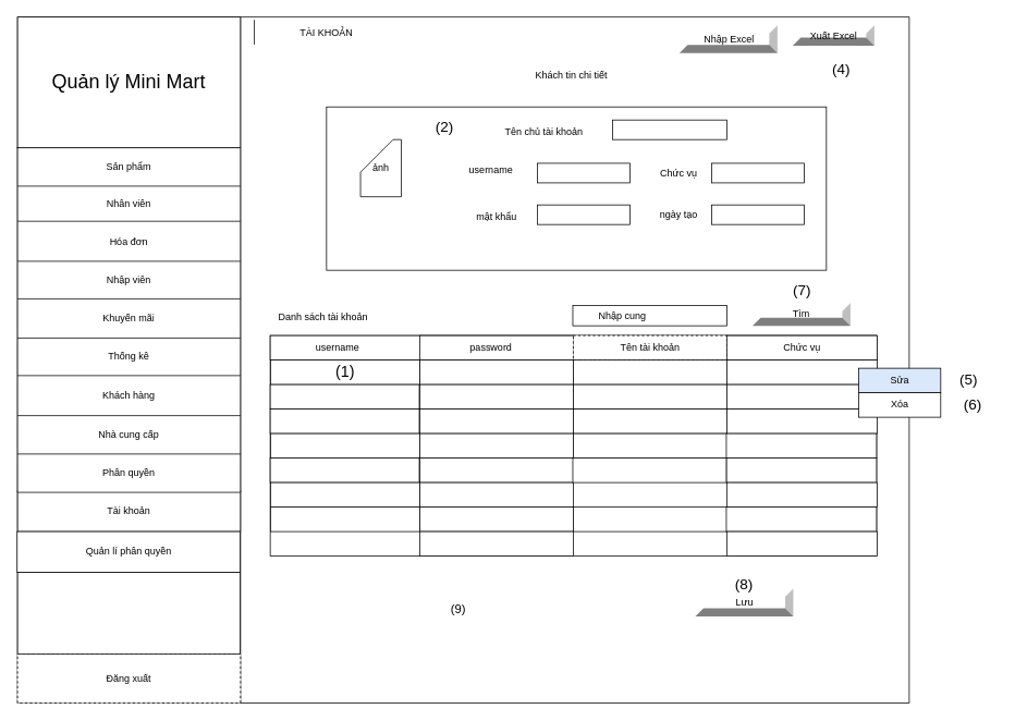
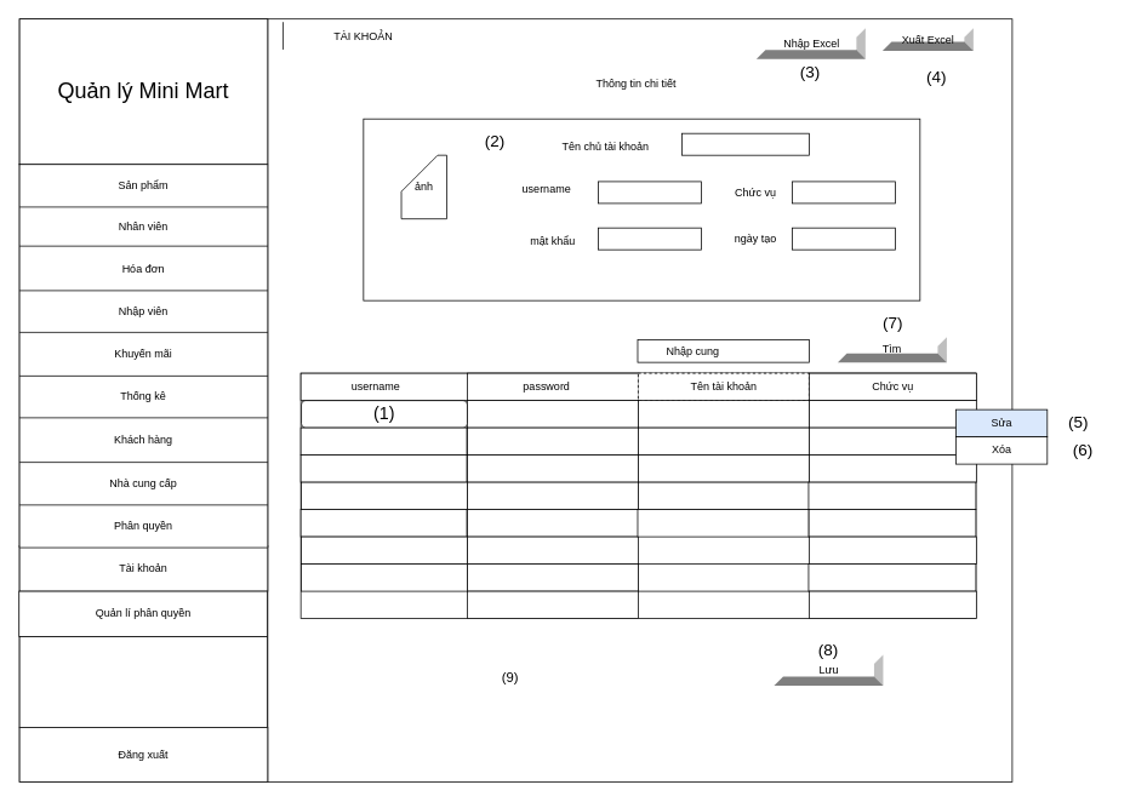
  <mxCell id="0" />
  <mxCell id="1" parent="0" />
  <mxCell id="2" value="" style="rounded=0;whiteSpace=wrap;html=1;shadow=0;glass=0;sketch=0;fontSize=12;gradientDirection=north;" parent="1" vertex="1"><mxGeometry x="21" y="20" width="1092" height="840" as="geometry" /></mxCell>
- <mxCell id="3" value="Khách tin chi tiết" style="text;html=1;align=center;verticalAlign=middle;whiteSpace=wrap;rounded=0;" parent="1" vertex="1"><mxGeometry x="644.06" y="76" width="111" height="30" as="geometry" /></mxCell>
+ <mxCell id="3" value="Thông tin chi tiết" style="text;html=1;align=center;verticalAlign=middle;whiteSpace=wrap;rounded=0;" parent="1" vertex="1"><mxGeometry x="644.06" y="76" width="111" height="30" as="geometry" /></mxCell>
  <mxCell id="4" value="TÀI KHOẢN" style="shape=partialRectangle;whiteSpace=wrap;html=1;right=0;top=0;bottom=0;routingCenterX=-0.5;fontSize=12;" parent="1" vertex="1"><mxGeometry x="311" y="24" width="177" height="29" as="geometry" /></mxCell>
- <mxCell id="5" value="Danh sách tài khoản" style="text;html=1;align=center;verticalAlign=middle;whiteSpace=wrap;rounded=0;shadow=0;glass=0;sketch=0;fontSize=12;" parent="1" vertex="1"><mxGeometry x="323" y="373" width="145" height="30" as="geometry" /></mxCell>
  <mxCell id="6" value="" style="rounded=0;whiteSpace=wrap;html=1;shadow=0;glass=0;sketch=0;fontSize=12;gradientDirection=north;" parent="1" vertex="1"><mxGeometry x="701" y="373" width="188.56" height="25" as="geometry" /></mxCell>
  <mxCell id="7" value="" style="endArrow=none;html=1;rounded=0;fontSize=12;entryX=0.25;entryY=1;entryDx=0;entryDy=0;exitX=0.25;exitY=0;exitDx=0;exitDy=0;" parent="1" source="2" target="2" edge="1"><mxGeometry width="50" height="50" relative="1" as="geometry"><mxPoint x="460" y="372" as="sourcePoint" /><mxPoint x="510" y="322" as="targetPoint" /></mxGeometry></mxCell>
  <mxCell id="8" value="Tìm" style="labelPosition=center;verticalLabelPosition=middle;align=center;html=1;shape=mxgraph.basic.shaded_button;dx=10;whiteSpace=wrap;rounded=0;shadow=0;glass=0;sketch=0;fontSize=12;" parent="1" vertex="1"><mxGeometry x="921" y="370" width="120" height="28" as="geometry" /></mxCell>
- <mxCell id="9" value="Đăng xuất" style="rounded=0;whiteSpace=wrap;html=1;shadow=0;glass=0;sketch=0;fontSize=12;gradientDirection=north;dashed=1;" parent="1" vertex="1"><mxGeometry x="21" y="800" width="273" height="60" as="geometry" /></mxCell>
+ <mxCell id="9" value="Đăng xuất" style="rounded=0;whiteSpace=wrap;html=1;shadow=0;glass=0;sketch=0;fontSize=12;gradientDirection=north;" parent="1" vertex="1"><mxGeometry x="21" y="800" width="273" height="60" as="geometry" /></mxCell>
  <mxCell id="10" value="Tài khoản" style="rounded=0;whiteSpace=wrap;html=1;shadow=0;glass=0;sketch=0;fontSize=12;gradientDirection=north;" parent="1" vertex="1"><mxGeometry x="21" y="600" width="273" height="50" as="geometry" /></mxCell>
  <mxCell id="11" value="Nhập cung" style="text;html=1;align=center;verticalAlign=middle;whiteSpace=wrap;rounded=0;" parent="1" vertex="1"><mxGeometry x="701.56" y="370.5" width="120" height="30" as="geometry" /></mxCell>
  <mxCell id="12" value="Quản lí phân quyền" style="rounded=0;whiteSpace=wrap;html=1;shadow=0;glass=0;sketch=0;fontSize=12;gradientDirection=north;" parent="1" vertex="1"><mxGeometry x="20.5" y="650" width="273" height="50" as="geometry" /></mxCell>
  <mxCell id="13" value="" style="rounded=0;whiteSpace=wrap;html=1;" parent="1" vertex="1"><mxGeometry x="330.44" y="410" width="742.56" height="270" as="geometry" /></mxCell>
  <mxCell id="14" value="" style="rounded=0;whiteSpace=wrap;html=1;" parent="1" vertex="1"><mxGeometry x="330.44" y="410" width="742.56" height="30" as="geometry" /></mxCell>
  <mxCell id="15" value="" style="rounded=0;whiteSpace=wrap;html=1;" parent="1" vertex="1"><mxGeometry x="513.56" y="410" width="188" height="30" as="geometry" /></mxCell>
  <mxCell id="16" value="Tên tài khoản" style="rounded=0;whiteSpace=wrap;html=1;dashed=1;" parent="1" vertex="1"><mxGeometry x="701.56" y="410" width="188" height="30" as="geometry" /></mxCell>
  <mxCell id="17" value="&lt;span style=&quot;font-weight: normal;&quot;&gt;Chức vụ&lt;/span&gt;" style="rounded=0;whiteSpace=wrap;html=1;fontStyle=1;" parent="1" vertex="1"><mxGeometry x="889.56" y="410" width="184" height="30" as="geometry" /></mxCell>
  <mxCell id="18" value="username" style="text;html=1;align=center;verticalAlign=middle;whiteSpace=wrap;rounded=0;" parent="1" vertex="1"><mxGeometry x="358" y="410" width="110" height="30" as="geometry" /></mxCell>
  <mxCell id="19" value="password" style="text;html=1;align=center;verticalAlign=middle;whiteSpace=wrap;rounded=0;" parent="1" vertex="1"><mxGeometry x="541" y="410" width="120" height="30" as="geometry" /></mxCell>
  <mxCell id="20" value="" style="rounded=0;whiteSpace=wrap;html=1;" parent="1" vertex="1"><mxGeometry x="513.56" y="440" width="188" height="30" as="geometry" /></mxCell>
  <mxCell id="21" value="" style="rounded=0;whiteSpace=wrap;html=1;" parent="1" vertex="1"><mxGeometry x="513.56" y="470" width="188" height="30" as="geometry" /></mxCell>
  <mxCell id="22" value="" style="rounded=0;whiteSpace=wrap;html=1;" parent="1" vertex="1"><mxGeometry x="513.56" y="500" width="188" height="30" as="geometry" /></mxCell>
  <mxCell id="23" value="" style="rounded=0;whiteSpace=wrap;html=1;" parent="1" vertex="1"><mxGeometry x="513.56" y="530" width="188" height="30" as="geometry" /></mxCell>
  <mxCell id="24" value="" style="rounded=0;whiteSpace=wrap;html=1;" parent="1" vertex="1"><mxGeometry x="513.56" y="560" width="188" height="30" as="geometry" /></mxCell>
  <mxCell id="25" value="" style="rounded=0;whiteSpace=wrap;html=1;" parent="1" vertex="1"><mxGeometry x="513.56" y="590" width="188" height="30" as="geometry" /></mxCell>
  <mxCell id="26" value="" style="rounded=0;whiteSpace=wrap;html=1;" parent="1" vertex="1"><mxGeometry x="513.56" y="620" width="188" height="30" as="geometry" /></mxCell>
  <mxCell id="27" value="" style="rounded=0;whiteSpace=wrap;html=1;" parent="1" vertex="1"><mxGeometry x="513.56" y="650" width="188" height="30" as="geometry" /></mxCell>
  <mxCell id="28" value="" style="rounded=0;whiteSpace=wrap;html=1;" parent="1" vertex="1"><mxGeometry x="701.56" y="440" width="188" height="30" as="geometry" /></mxCell>
  <mxCell id="29" value="" style="rounded=0;whiteSpace=wrap;html=1;" parent="1" vertex="1"><mxGeometry x="701.56" y="470" width="188" height="30" as="geometry" /></mxCell>
  <mxCell id="30" value="" style="rounded=0;whiteSpace=wrap;html=1;" parent="1" vertex="1"><mxGeometry x="701.56" y="500" width="188" height="30" as="geometry" /></mxCell>
  <mxCell id="31" value="" style="rounded=0;whiteSpace=wrap;html=1;" parent="1" vertex="1"><mxGeometry x="701.56" y="530" width="188" height="30" as="geometry" /></mxCell>
  <mxCell id="32" value="" style="rounded=0;whiteSpace=wrap;html=1;" parent="1" vertex="1"><mxGeometry x="701.56" y="620" width="188" height="30" as="geometry" /></mxCell>
  <mxCell id="33" value="" style="rounded=0;whiteSpace=wrap;html=1;fontStyle=1;" parent="1" vertex="1"><mxGeometry x="889.56" y="440" width="184" height="30" as="geometry" /></mxCell>
  <mxCell id="34" value="" style="rounded=0;whiteSpace=wrap;html=1;fontStyle=1;" parent="1" vertex="1"><mxGeometry x="889.56" y="470" width="184" height="30" as="geometry" /></mxCell>
  <mxCell id="35" value="" style="rounded=0;whiteSpace=wrap;html=1;fontStyle=1;" parent="1" vertex="1"><mxGeometry x="889.56" y="500" width="184" height="30" as="geometry" /></mxCell>
  <mxCell id="36" value="" style="rounded=0;whiteSpace=wrap;html=1;fontStyle=1;" parent="1" vertex="1"><mxGeometry x="889" y="530" width="184" height="30" as="geometry" /></mxCell>
  <mxCell id="37" value="" style="rounded=0;whiteSpace=wrap;html=1;fontStyle=1;" parent="1" vertex="1"><mxGeometry x="889" y="560" width="184" height="30" as="geometry" /></mxCell>
  <mxCell id="38" value="" style="rounded=0;whiteSpace=wrap;html=1;fontStyle=1;" parent="1" vertex="1"><mxGeometry x="889.56" y="590" width="184" height="30" as="geometry" /></mxCell>
  <mxCell id="39" value="" style="rounded=0;whiteSpace=wrap;html=1;fontStyle=1;" parent="1" vertex="1"><mxGeometry x="889" y="620" width="184" height="30" as="geometry" /></mxCell>
  <mxCell id="40" value="" style="rounded=0;whiteSpace=wrap;html=1;fontStyle=1;" parent="1" vertex="1"><mxGeometry x="889.56" y="650" width="184" height="30" as="geometry" /></mxCell>
- <mxCell id="41" value="&lt;font style=&quot;font-size: 19px;&quot;&gt;(1)&lt;/font&gt;" style="rounded=0;whiteSpace=wrap;html=1;" parent="1" vertex="1"><mxGeometry x="331" y="440" width="182.56" height="30" as="geometry" /></mxCell>
+ <mxCell id="41" value="&lt;font style=&quot;font-size: 19px;&quot;&gt;(1)&lt;/font&gt;" style="whiteSpace=wrap;html=1;rounded=1;" parent="1" vertex="1"><mxGeometry x="331" y="440" width="182.56" height="30" as="geometry" /></mxCell>
  <mxCell id="42" value="" style="rounded=0;whiteSpace=wrap;html=1;" parent="1" vertex="1"><mxGeometry x="330.44" y="470" width="182.56" height="30" as="geometry" /></mxCell>
  <mxCell id="43" value="" style="rounded=0;whiteSpace=wrap;html=1;" parent="1" vertex="1"><mxGeometry x="330.44" y="500" width="182.56" height="30" as="geometry" /></mxCell>
  <mxCell id="44" value="" style="rounded=0;whiteSpace=wrap;html=1;" parent="1" vertex="1"><mxGeometry x="331" y="530" width="182.56" height="30" as="geometry" /></mxCell>
  <mxCell id="45" value="" style="rounded=0;whiteSpace=wrap;html=1;" parent="1" vertex="1"><mxGeometry x="330.44" y="560" width="182.56" height="30" as="geometry" /></mxCell>
  <mxCell id="46" value="" style="rounded=0;whiteSpace=wrap;html=1;" parent="1" vertex="1"><mxGeometry x="331" y="590" width="182.56" height="30" as="geometry" /></mxCell>
  <mxCell id="47" value="" style="rounded=0;whiteSpace=wrap;html=1;" parent="1" vertex="1"><mxGeometry x="331" y="620" width="182.56" height="30" as="geometry" /></mxCell>
  <mxCell id="48" value="" style="rounded=0;whiteSpace=wrap;html=1;" parent="1" vertex="1"><mxGeometry x="701" y="560" width="188" height="30" as="geometry" /></mxCell>
  <mxCell id="49" value="" style="rounded=0;whiteSpace=wrap;html=1;" parent="1" vertex="1"><mxGeometry x="399.4" y="130" width="612.16" height="200" as="geometry" /></mxCell>
  <mxCell id="50" value="Lưu" style="labelPosition=center;verticalLabelPosition=middle;align=center;html=1;shape=mxgraph.basic.shaded_button;dx=10;" parent="1" vertex="1"><mxGeometry x="851" y="720" width="120" height="34" as="geometry" /></mxCell>
  <mxCell id="51" value="ảnh" style="shape=card;whiteSpace=wrap;html=1;rounded=0;size=40;" parent="1" vertex="1"><mxGeometry x="441" y="170" width="50" height="70" as="geometry" /></mxCell>
  <mxCell id="52" value="" style="rounded=0;whiteSpace=wrap;html=1;" parent="1" vertex="1"><mxGeometry x="749.56" y="146" width="140" height="24" as="geometry" /></mxCell>
  <mxCell id="53" value="Tên chủ tài khoản" style="text;html=1;align=center;verticalAlign=middle;whiteSpace=wrap;rounded=0;" parent="1" vertex="1"><mxGeometry x="611" y="146" width="110" height="30" as="geometry" /></mxCell>
  <mxCell id="54" value="username" style="text;html=1;align=center;verticalAlign=middle;whiteSpace=wrap;rounded=0;" parent="1" vertex="1"><mxGeometry x="551" y="193" width="100" height="30" as="geometry" /></mxCell>
  <mxCell id="55" value="mật khẩu" style="text;html=1;align=center;verticalAlign=middle;whiteSpace=wrap;rounded=0;" parent="1" vertex="1"><mxGeometry x="557.56" y="250" width="100" height="30" as="geometry" /></mxCell>
  <mxCell id="56" value="" style="rounded=0;whiteSpace=wrap;html=1;" parent="1" vertex="1"><mxGeometry x="657.56" y="199" width="113.44" height="24" as="geometry" /></mxCell>
  <mxCell id="57" value="" style="rounded=0;whiteSpace=wrap;html=1;" parent="1" vertex="1"><mxGeometry x="657.56" y="250" width="113.44" height="24" as="geometry" /></mxCell>
  <mxCell id="58" value="&lt;font style=&quot;font-size: 18px;&quot;&gt;(2)&lt;/font&gt;" style="text;html=1;align=center;verticalAlign=middle;whiteSpace=wrap;rounded=0;" parent="1" vertex="1"><mxGeometry x="513.56" y="140" width="60" height="30" as="geometry" /></mxCell>
+ <mxCell id="59" value="(3)" style="text;html=1;align=center;verticalAlign=middle;whiteSpace=wrap;rounded=0;fontSize=18;" parent="1" vertex="1"><mxGeometry x="861" y="64" width="60" height="30" as="geometry" /></mxCell>
  <mxCell id="60" value="(4)" style="text;html=1;align=center;verticalAlign=middle;whiteSpace=wrap;rounded=0;fontSize=18;" parent="1" vertex="1"><mxGeometry x="1000.28" y="69" width="60" height="30" as="geometry" /></mxCell>
  <mxCell id="61" value="(5)" style="text;html=1;align=center;verticalAlign=middle;whiteSpace=wrap;rounded=0;fontSize=18;" parent="1" vertex="1"><mxGeometry x="1156" y="450" width="60" height="30" as="geometry" /></mxCell>
  <mxCell id="62" value="(6)" style="text;html=1;align=center;verticalAlign=middle;whiteSpace=wrap;rounded=0;fontSize=18;" parent="1" vertex="1"><mxGeometry x="1161" y="480" width="60" height="30" as="geometry" /></mxCell>
  <mxCell id="63" value="(7)" style="text;html=1;align=center;verticalAlign=middle;whiteSpace=wrap;rounded=0;fontSize=18;" parent="1" vertex="1"><mxGeometry x="951.56" y="340" width="60" height="30" as="geometry" /></mxCell>
  <mxCell id="64" value="Nhập Excel" style="labelPosition=center;verticalLabelPosition=middle;align=center;html=1;shape=mxgraph.basic.shaded_button;dx=10;" parent="1" vertex="1"><mxGeometry x="831.56" y="30" width="120" height="34" as="geometry" /></mxCell>
  <mxCell id="65" value="Xuất Excel" style="labelPosition=center;verticalLabelPosition=middle;align=center;html=1;shape=mxgraph.basic.shaded_button;dx=10;" parent="1" vertex="1"><mxGeometry x="970.28" y="30" width="100" height="25" as="geometry" /></mxCell>
  <mxCell id="66" value="Sửa" style="rounded=0;whiteSpace=wrap;html=1;fillColor=#dae8fc;" parent="1" vertex="1"><mxGeometry x="1051" y="450" width="100.56" height="30" as="geometry" /></mxCell>
  <mxCell id="67" value="Xóa" style="rounded=0;whiteSpace=wrap;html=1;" parent="1" vertex="1"><mxGeometry x="1051" y="480" width="100.56" height="30" as="geometry" /></mxCell>
  <mxCell id="68" value="" style="rounded=0;whiteSpace=wrap;html=1;" parent="1" vertex="1"><mxGeometry x="871" y="199" width="113.44" height="24" as="geometry" /></mxCell>
  <mxCell id="69" value="Chức vụ" style="text;html=1;align=center;verticalAlign=middle;whiteSpace=wrap;rounded=0;" parent="1" vertex="1"><mxGeometry x="801" y="196" width="60" height="30" as="geometry" /></mxCell>
  <mxCell id="70" value="ngày tạo" style="text;html=1;align=center;verticalAlign=middle;whiteSpace=wrap;rounded=0;" parent="1" vertex="1"><mxGeometry x="801" y="247" width="60" height="30" as="geometry" /></mxCell>
  <mxCell id="71" value="" style="rounded=0;whiteSpace=wrap;html=1;" parent="1" vertex="1"><mxGeometry x="871" y="250" width="113.44" height="24" as="geometry" /></mxCell>
  <mxCell id="72" value="(8)" style="text;html=1;align=center;verticalAlign=middle;whiteSpace=wrap;rounded=0;fontSize=18;" parent="1" vertex="1"><mxGeometry x="881" y="700" width="60" height="30" as="geometry" /></mxCell>
  <mxCell id="73" value="&lt;font style=&quot;font-size: 15px;&quot;&gt;(9)&lt;/font&gt;" style="text;html=1;align=center;verticalAlign=middle;whiteSpace=wrap;rounded=0;" parent="1" vertex="1"><mxGeometry x="531" y="730" width="60" height="30" as="geometry" /></mxCell>
  <mxCell id="74" value="&lt;span style=&quot;font-size: 24px;&quot;&gt;Quản lý Mini Mart&lt;/span&gt;" style="rounded=0;whiteSpace=wrap;html=1;" parent="1" vertex="1"><mxGeometry x="21" y="20" width="273" height="160" as="geometry" /></mxCell>
  <mxCell id="75" value="" style="rounded=0;whiteSpace=wrap;html=1;" parent="1" vertex="1"><mxGeometry x="21" y="700" width="272.5" height="100" as="geometry" /></mxCell>
  <mxCell id="76" value="" style="shape=table;startSize=0;container=1;collapsible=0;childLayout=tableLayout;rounded=0;shadow=0;glass=0;sketch=0;fontSize=12;gradientColor=none;gradientDirection=north;" parent="1" vertex="1"><mxGeometry x="21" y="180" width="273" height="422" as="geometry" /></mxCell>
  <mxCell id="77" value="" style="shape=tableRow;horizontal=0;startSize=0;swimlaneHead=0;swimlaneBody=0;top=0;left=0;bottom=0;right=0;collapsible=0;dropTarget=0;fillColor=none;points=[[0,0.5],[1,0.5]];portConstraint=eastwest;rounded=0;shadow=0;glass=0;sketch=0;fontSize=12;" parent="76" vertex="1"><mxGeometry width="273" height="47" as="geometry" /></mxCell>
  <mxCell id="78" value="Sản phẩm" style="shape=partialRectangle;html=1;whiteSpace=wrap;connectable=0;overflow=hidden;fillColor=none;top=0;left=0;bottom=0;right=0;pointerEvents=1;rounded=0;shadow=0;glass=0;sketch=0;fontSize=12;" parent="77" vertex="1"><mxGeometry width="273" height="47" as="geometry"><mxRectangle width="273" height="47" as="alternateBounds" /></mxGeometry></mxCell>
  <mxCell id="79" value="" style="shape=tableRow;horizontal=0;startSize=0;swimlaneHead=0;swimlaneBody=0;top=0;left=0;bottom=0;right=0;collapsible=0;dropTarget=0;fillColor=none;points=[[0,0.5],[1,0.5]];portConstraint=eastwest;rounded=0;shadow=0;glass=0;sketch=0;fontSize=12;" parent="76" vertex="1"><mxGeometry y="47" width="273" height="43" as="geometry" /></mxCell>
  <mxCell id="80" value="Nhân viên" style="shape=partialRectangle;html=1;whiteSpace=wrap;connectable=0;overflow=hidden;fillColor=none;top=0;left=0;bottom=0;right=0;pointerEvents=1;rounded=0;shadow=0;glass=0;sketch=0;fontSize=12;" parent="79" vertex="1"><mxGeometry width="273" height="43" as="geometry"><mxRectangle width="273" height="43" as="alternateBounds" /></mxGeometry></mxCell>
  <mxCell id="81" value="" style="shape=tableRow;horizontal=0;startSize=0;swimlaneHead=0;swimlaneBody=0;top=0;left=0;bottom=0;right=0;collapsible=0;dropTarget=0;fillColor=none;points=[[0,0.5],[1,0.5]];portConstraint=eastwest;rounded=0;shadow=0;glass=0;sketch=0;fontSize=12;" parent="76" vertex="1"><mxGeometry y="90" width="273" height="49" as="geometry" /></mxCell>
  <mxCell id="82" value="&lt;span style=&quot;text-align: left;&quot;&gt;Hóa đơn&lt;/span&gt;" style="shape=partialRectangle;html=1;whiteSpace=wrap;connectable=0;overflow=hidden;fillColor=none;top=0;left=0;bottom=0;right=0;pointerEvents=1;rounded=0;shadow=0;glass=0;sketch=0;fontSize=12;" parent="81" vertex="1"><mxGeometry width="273" height="49" as="geometry"><mxRectangle width="273" height="49" as="alternateBounds" /></mxGeometry></mxCell>
  <mxCell id="83" value="" style="shape=tableRow;horizontal=0;startSize=0;swimlaneHead=0;swimlaneBody=0;top=0;left=0;bottom=0;right=0;collapsible=0;dropTarget=0;fillColor=none;points=[[0,0.5],[1,0.5]];portConstraint=eastwest;rounded=0;shadow=0;glass=0;sketch=0;fontSize=12;" parent="76" vertex="1"><mxGeometry y="139" width="273" height="46" as="geometry" /></mxCell>
  <mxCell id="84" value="Nhập viên" style="shape=partialRectangle;html=1;whiteSpace=wrap;connectable=0;overflow=hidden;fillColor=none;top=0;left=0;bottom=0;right=0;pointerEvents=1;rounded=0;shadow=0;glass=0;sketch=0;fontSize=12;" parent="83" vertex="1"><mxGeometry width="273" height="46" as="geometry"><mxRectangle width="273" height="46" as="alternateBounds" /></mxGeometry></mxCell>
  <mxCell id="85" value="" style="shape=tableRow;horizontal=0;startSize=0;swimlaneHead=0;swimlaneBody=0;top=0;left=0;bottom=0;right=0;collapsible=0;dropTarget=0;fillColor=none;points=[[0,0.5],[1,0.5]];portConstraint=eastwest;rounded=0;shadow=0;glass=0;sketch=0;fontSize=12;" parent="76" vertex="1"><mxGeometry y="185" width="273" height="48" as="geometry" /></mxCell>
  <mxCell id="86" value="Khuyến mãi" style="shape=partialRectangle;html=1;whiteSpace=wrap;connectable=0;overflow=hidden;fillColor=none;top=0;left=0;bottom=0;right=0;pointerEvents=1;rounded=0;shadow=0;glass=0;sketch=0;fontSize=12;" parent="85" vertex="1"><mxGeometry width="273" height="48" as="geometry"><mxRectangle width="273" height="48" as="alternateBounds" /></mxGeometry></mxCell>
  <mxCell id="87" value="" style="shape=tableRow;horizontal=0;startSize=0;swimlaneHead=0;swimlaneBody=0;top=0;left=0;bottom=0;right=0;collapsible=0;dropTarget=0;fillColor=none;points=[[0,0.5],[1,0.5]];portConstraint=eastwest;rounded=0;shadow=0;glass=0;sketch=0;fontSize=12;" parent="76" vertex="1"><mxGeometry y="233" width="273" height="46" as="geometry" /></mxCell>
  <mxCell id="88" value="&lt;span style=&quot;text-align: left;&quot;&gt;Thống kê&lt;/span&gt;" style="shape=partialRectangle;html=1;whiteSpace=wrap;connectable=0;overflow=hidden;fillColor=none;top=0;left=0;bottom=0;right=0;pointerEvents=1;rounded=0;shadow=0;glass=0;sketch=0;fontSize=12;" parent="87" vertex="1"><mxGeometry width="273" height="46" as="geometry"><mxRectangle width="273" height="46" as="alternateBounds" /></mxGeometry></mxCell>
  <mxCell id="89" value="" style="shape=tableRow;horizontal=0;startSize=0;swimlaneHead=0;swimlaneBody=0;top=0;left=0;bottom=0;right=0;collapsible=0;dropTarget=0;fillColor=none;points=[[0,0.5],[1,0.5]];portConstraint=eastwest;rounded=0;shadow=0;glass=0;sketch=0;fontSize=12;" parent="76" vertex="1"><mxGeometry y="279" width="273" height="49" as="geometry" /></mxCell>
  <mxCell id="90" value="&lt;span style=&quot;text-align: left;&quot;&gt;Khách hàng&lt;/span&gt;" style="shape=partialRectangle;html=1;whiteSpace=wrap;connectable=0;overflow=hidden;fillColor=none;top=0;left=0;bottom=0;right=0;pointerEvents=1;rounded=0;shadow=0;glass=0;sketch=0;fontSize=12;" parent="89" vertex="1"><mxGeometry width="273" height="49" as="geometry"><mxRectangle width="273" height="49" as="alternateBounds" /></mxGeometry></mxCell>
  <mxCell id="91" value="" style="shape=tableRow;horizontal=0;startSize=0;swimlaneHead=0;swimlaneBody=0;top=0;left=0;bottom=0;right=0;collapsible=0;dropTarget=0;fillColor=none;points=[[0,0.5],[1,0.5]];portConstraint=eastwest;rounded=0;shadow=0;glass=0;sketch=0;fontSize=12;" parent="76" vertex="1"><mxGeometry y="328" width="273" height="47" as="geometry" /></mxCell>
  <mxCell id="92" value="&lt;span style=&quot;text-align: left;&quot;&gt;Nhà cung cấp&lt;/span&gt;" style="shape=partialRectangle;html=1;whiteSpace=wrap;connectable=0;overflow=hidden;fillColor=none;top=0;left=0;bottom=0;right=0;pointerEvents=1;rounded=0;shadow=0;glass=0;sketch=0;fontSize=12;" parent="91" vertex="1"><mxGeometry width="273" height="47" as="geometry"><mxRectangle width="273" height="47" as="alternateBounds" /></mxGeometry></mxCell>
  <mxCell id="93" value="" style="shape=tableRow;horizontal=0;startSize=0;swimlaneHead=0;swimlaneBody=0;top=0;left=0;bottom=0;right=0;collapsible=0;dropTarget=0;fillColor=none;points=[[0,0.5],[1,0.5]];portConstraint=eastwest;rounded=0;shadow=0;glass=0;sketch=0;fontSize=12;" parent="76" vertex="1"><mxGeometry y="375" width="273" height="47" as="geometry" /></mxCell>
  <mxCell id="94" value="&lt;span style=&quot;text-align: left;&quot;&gt;Phân quyền&lt;/span&gt;" style="shape=partialRectangle;html=1;whiteSpace=wrap;connectable=0;overflow=hidden;fillColor=none;top=0;left=0;bottom=0;right=0;pointerEvents=1;rounded=0;shadow=0;glass=0;sketch=0;fontSize=12;" parent="93" vertex="1"><mxGeometry width="273" height="47" as="geometry"><mxRectangle width="273" height="47" as="alternateBounds" /></mxGeometry></mxCell>
